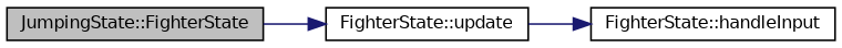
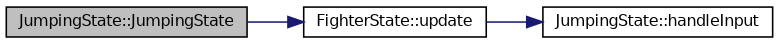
  digraph {
    rankdir=LR
    node [color=black fillcolor=white fontname=Helvetica fontsize=10 shape=record style=filled]
    edge [color=midnightblue fontname=Helvetica fontsize=10 labelfontname=Helvetica labelfontsize=10 style=solid]
-   n1 [fillcolor=grey75 fontcolor=black height=0.2 label="JumpingState::FighterState" width=0.4]
+   n1 [fillcolor=grey75 fontcolor=black height=0.2 label="JumpingState::JumpingState" width=0.4]
    n2 [height=0.2 label="FighterState::update" width=0.4]
-   n3 [height=0.2 label="FighterState::handleInput" width=0.4]
+   n3 [height=0.2 label="JumpingState::handleInput" width=0.4]
    n1 -> n2
    n2 -> n3
  }
